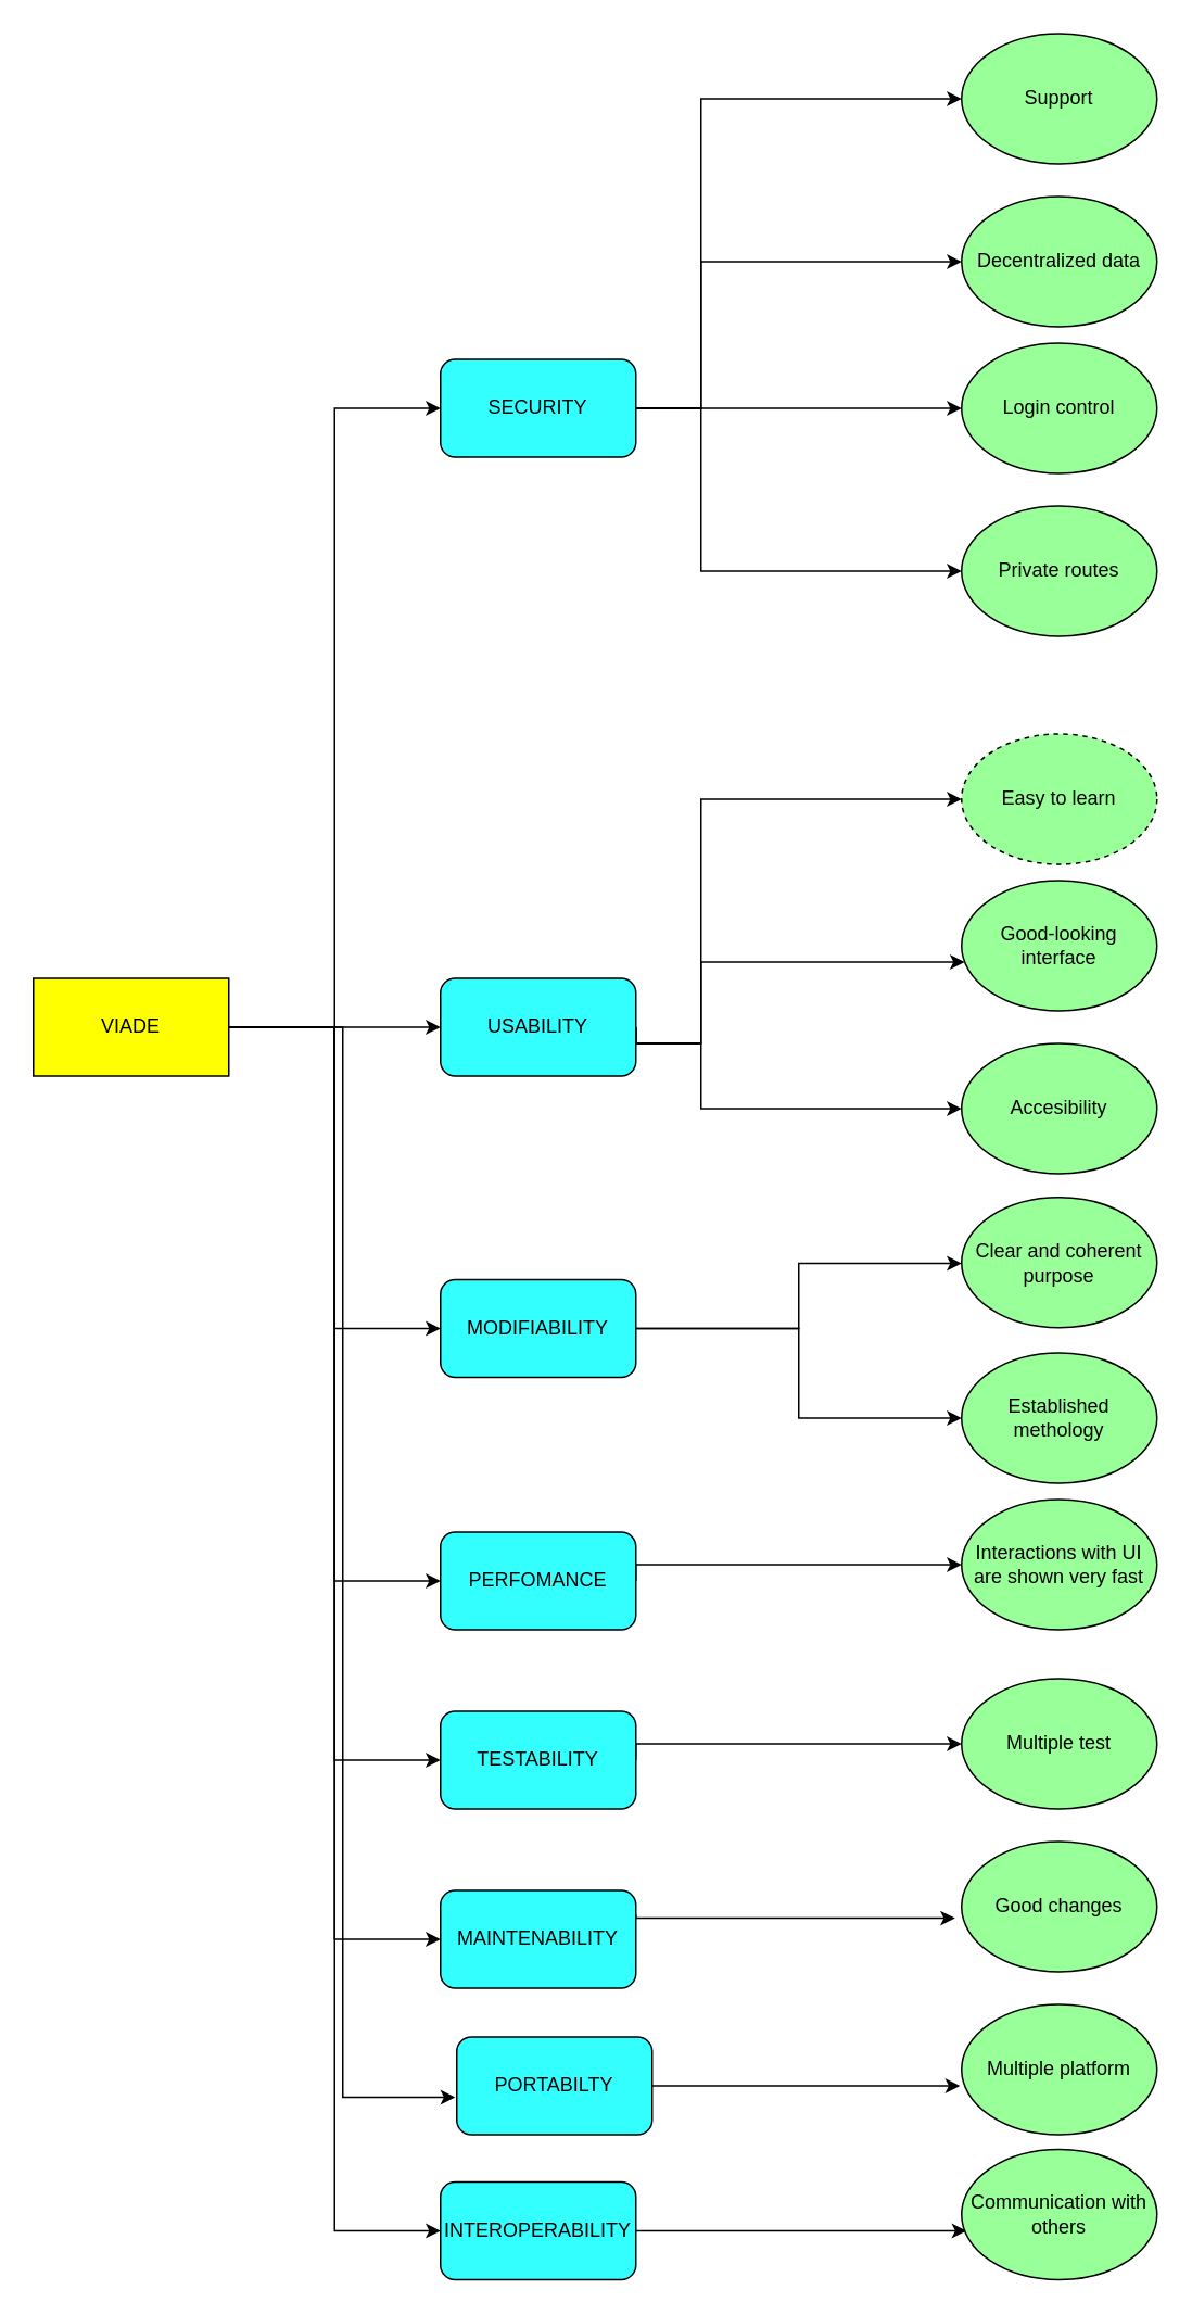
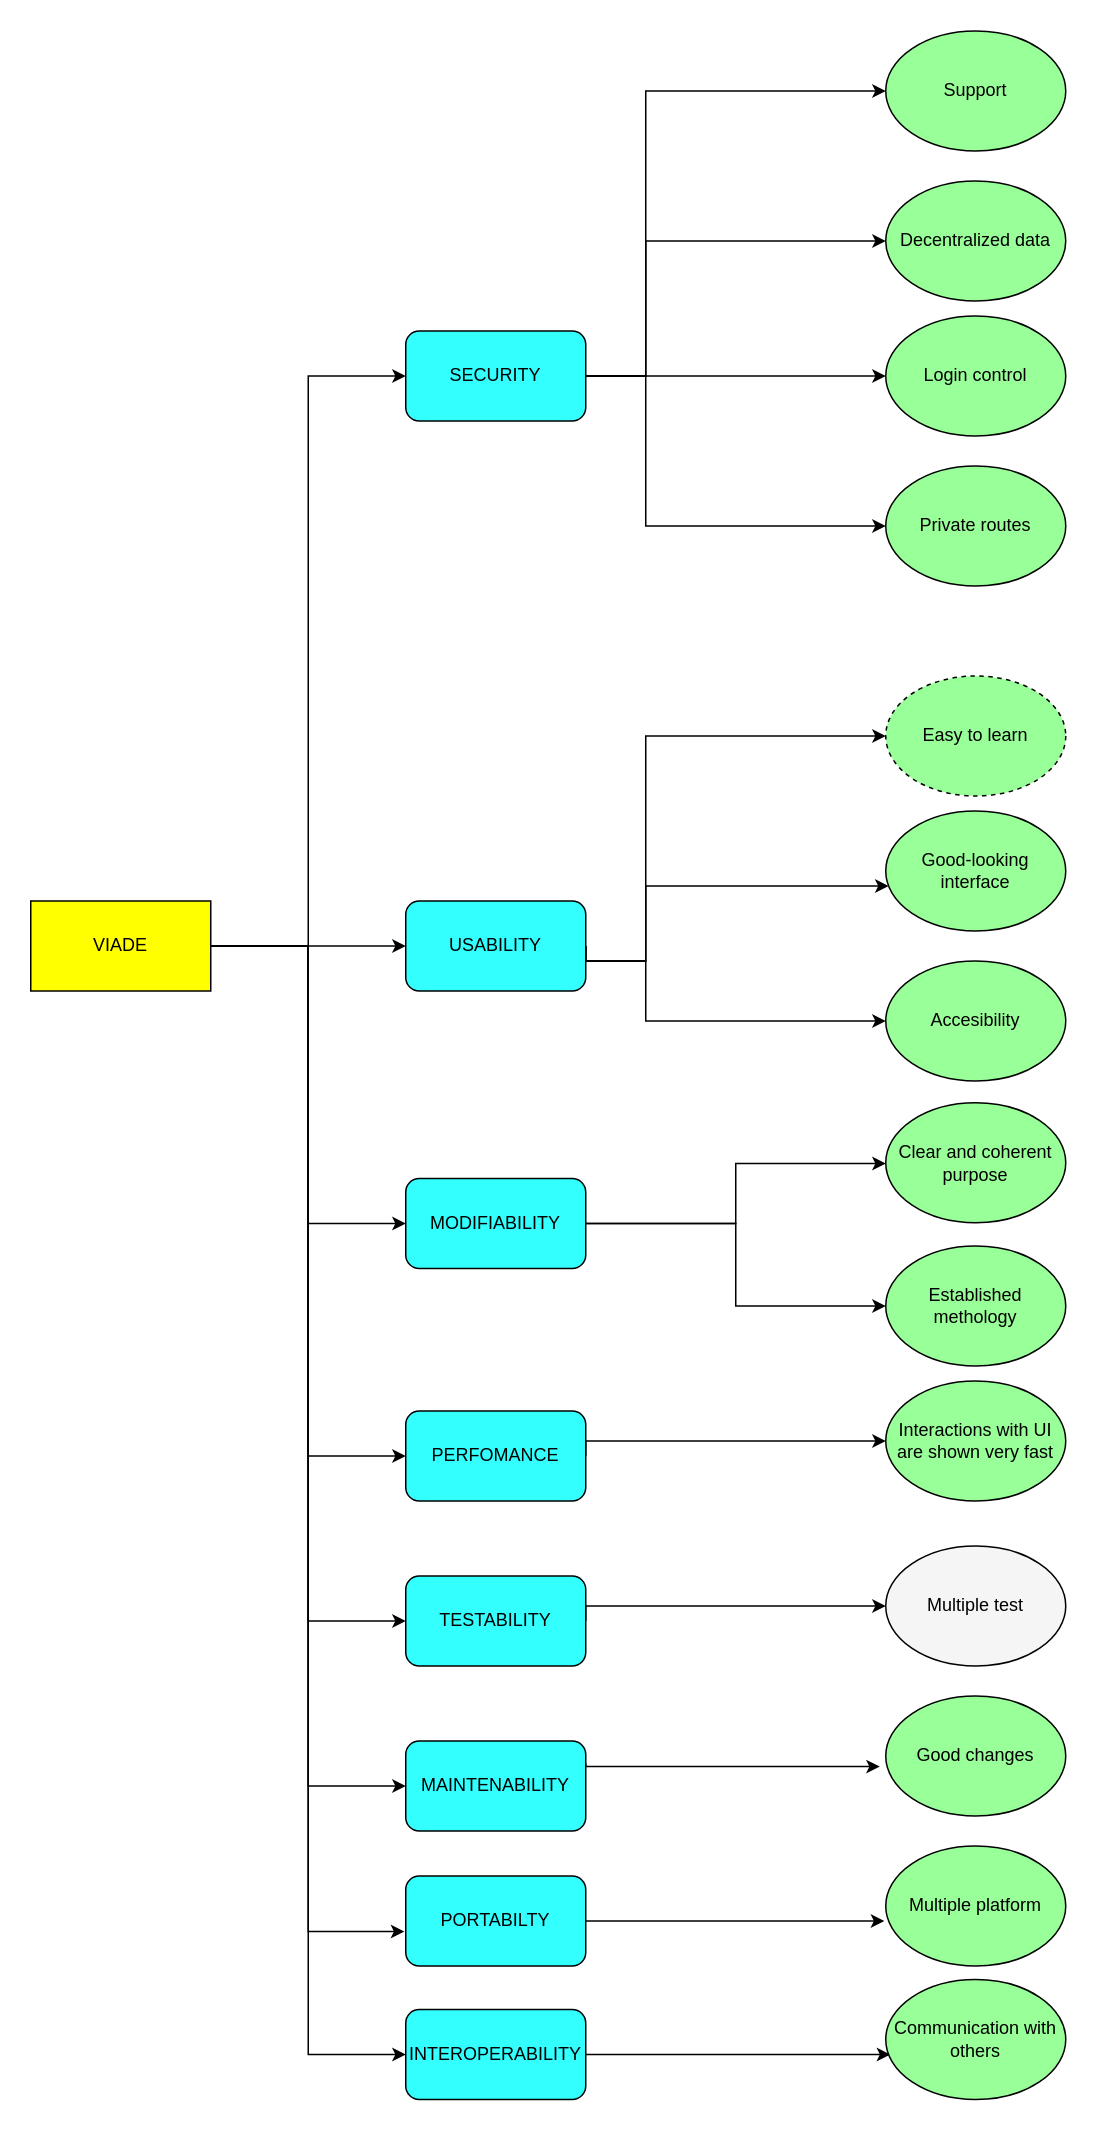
  <mxCell id="0" />
  <mxCell id="1" parent="0" />
  <mxCell id="2" style="edgeStyle=orthogonalEdgeStyle;rounded=0;orthogonalLoop=1;jettySize=auto;html=1;entryX=0;entryY=0.5;entryDx=0;entryDy=0;" edge="1" parent="1" source="6" target="33"><mxGeometry relative="1" as="geometry"><Array as="points"><mxPoint x="430" y="250" /><mxPoint x="430" y="60" /></Array></mxGeometry></mxCell>
  <mxCell id="3" style="edgeStyle=orthogonalEdgeStyle;rounded=0;orthogonalLoop=1;jettySize=auto;html=1;exitX=1;exitY=0.5;exitDx=0;exitDy=0;entryX=0;entryY=0.5;entryDx=0;entryDy=0;" edge="1" parent="1" source="6" target="35"><mxGeometry relative="1" as="geometry"><Array as="points"><mxPoint x="430" y="250" /><mxPoint x="430" y="160" /></Array></mxGeometry></mxCell>
  <mxCell id="4" style="edgeStyle=orthogonalEdgeStyle;rounded=0;orthogonalLoop=1;jettySize=auto;html=1;exitX=1;exitY=0.5;exitDx=0;exitDy=0;entryX=0;entryY=0.5;entryDx=0;entryDy=0;" edge="1" parent="1" source="6" target="34"><mxGeometry relative="1" as="geometry"><Array as="points"><mxPoint x="580" y="250" /></Array></mxGeometry></mxCell>
  <mxCell id="5" style="edgeStyle=orthogonalEdgeStyle;rounded=0;orthogonalLoop=1;jettySize=auto;html=1;exitX=1;exitY=0.5;exitDx=0;exitDy=0;" edge="1" parent="1" source="6" target="36"><mxGeometry relative="1" as="geometry"><Array as="points"><mxPoint x="430" y="250" /><mxPoint x="430" y="350" /></Array></mxGeometry></mxCell>
  <mxCell id="6" value="SECURITY" style="rounded=1;whiteSpace=wrap;html=1;fillColor=#33FFFF;" vertex="1" parent="1"><mxGeometry x="270" y="220" width="120" height="60" as="geometry" /></mxCell>
  <mxCell id="7" style="edgeStyle=orthogonalEdgeStyle;rounded=0;orthogonalLoop=1;jettySize=auto;html=1;exitX=1;exitY=0.5;exitDx=0;exitDy=0;entryX=0;entryY=0.5;entryDx=0;entryDy=0;" edge="1" parent="1" source="15" target="6"><mxGeometry relative="1" as="geometry" /></mxCell>
  <mxCell id="8" style="edgeStyle=orthogonalEdgeStyle;rounded=0;orthogonalLoop=1;jettySize=auto;html=1;exitX=1;exitY=0.5;exitDx=0;exitDy=0;entryX=0;entryY=0.5;entryDx=0;entryDy=0;" edge="1" parent="1" source="15" target="22"><mxGeometry relative="1" as="geometry" /></mxCell>
  <mxCell id="9" style="edgeStyle=orthogonalEdgeStyle;rounded=0;orthogonalLoop=1;jettySize=auto;html=1;exitX=1;exitY=0.5;exitDx=0;exitDy=0;entryX=0;entryY=0.5;entryDx=0;entryDy=0;" edge="1" parent="1" source="15" target="18"><mxGeometry relative="1" as="geometry" /></mxCell>
  <mxCell id="10" style="edgeStyle=orthogonalEdgeStyle;rounded=0;orthogonalLoop=1;jettySize=auto;html=1;exitX=1;exitY=0.5;exitDx=0;exitDy=0;entryX=0;entryY=0.5;entryDx=0;entryDy=0;" edge="1" parent="1" source="15" target="24"><mxGeometry relative="1" as="geometry" /></mxCell>
  <mxCell id="11" style="edgeStyle=orthogonalEdgeStyle;rounded=0;orthogonalLoop=1;jettySize=auto;html=1;exitX=1;exitY=0.5;exitDx=0;exitDy=0;entryX=0;entryY=0.5;entryDx=0;entryDy=0;" edge="1" parent="1" source="15" target="30"><mxGeometry relative="1" as="geometry" /></mxCell>
  <mxCell id="12" style="edgeStyle=orthogonalEdgeStyle;rounded=0;orthogonalLoop=1;jettySize=auto;html=1;exitX=1;exitY=0.5;exitDx=0;exitDy=0;entryX=0;entryY=0.5;entryDx=0;entryDy=0;" edge="1" parent="1" source="15" target="28"><mxGeometry relative="1" as="geometry" /></mxCell>
  <mxCell id="13" style="edgeStyle=orthogonalEdgeStyle;rounded=0;orthogonalLoop=1;jettySize=auto;html=1;exitX=1;exitY=0.5;exitDx=0;exitDy=0;entryX=-0.008;entryY=0.617;entryDx=0;entryDy=0;entryPerimeter=0;" edge="1" parent="1" source="15" target="26"><mxGeometry relative="1" as="geometry" /></mxCell>
  <mxCell id="14" style="edgeStyle=orthogonalEdgeStyle;rounded=0;orthogonalLoop=1;jettySize=auto;html=1;exitX=1;exitY=0.5;exitDx=0;exitDy=0;entryX=0;entryY=0.5;entryDx=0;entryDy=0;" edge="1" parent="1" source="15" target="32"><mxGeometry relative="1" as="geometry" /></mxCell>
  <mxCell id="15" value="VIADE" style="rounded=0;whiteSpace=wrap;html=1;fillColor=#FFFF00;" vertex="1" parent="1"><mxGeometry x="20" y="600" width="120" height="60" as="geometry" /></mxCell>
  <mxCell id="16" style="edgeStyle=orthogonalEdgeStyle;rounded=0;orthogonalLoop=1;jettySize=auto;html=1;exitX=1;exitY=0.5;exitDx=0;exitDy=0;" edge="1" parent="1" source="18" target="41"><mxGeometry relative="1" as="geometry"><Array as="points"><mxPoint x="490" y="815" /><mxPoint x="490" y="775" /></Array></mxGeometry></mxCell>
  <mxCell id="17" style="edgeStyle=orthogonalEdgeStyle;rounded=0;orthogonalLoop=1;jettySize=auto;html=1;exitX=1;exitY=0.5;exitDx=0;exitDy=0;entryX=0;entryY=0.5;entryDx=0;entryDy=0;" edge="1" parent="1" source="18" target="40"><mxGeometry relative="1" as="geometry" /></mxCell>
  <mxCell id="18" value="MODIFIABILITY" style="rounded=1;whiteSpace=wrap;html=1;fillColor=#33FFFF;" vertex="1" parent="1"><mxGeometry x="270" y="785" width="120" height="60" as="geometry" /></mxCell>
  <mxCell id="19" style="edgeStyle=orthogonalEdgeStyle;rounded=0;orthogonalLoop=1;jettySize=auto;html=1;exitX=1;exitY=0.5;exitDx=0;exitDy=0;entryX=0;entryY=0.5;entryDx=0;entryDy=0;" edge="1" parent="1" source="22" target="39"><mxGeometry relative="1" as="geometry"><Array as="points"><mxPoint x="390" y="640" /><mxPoint x="430" y="640" /><mxPoint x="430" y="490" /></Array></mxGeometry></mxCell>
  <mxCell id="20" style="edgeStyle=orthogonalEdgeStyle;rounded=0;orthogonalLoop=1;jettySize=auto;html=1;exitX=1;exitY=0.5;exitDx=0;exitDy=0;" edge="1" parent="1" source="22" target="38"><mxGeometry relative="1" as="geometry"><Array as="points"><mxPoint x="390" y="640" /><mxPoint x="430" y="640" /><mxPoint x="430" y="590" /></Array></mxGeometry></mxCell>
  <mxCell id="21" style="edgeStyle=orthogonalEdgeStyle;rounded=0;orthogonalLoop=1;jettySize=auto;html=1;exitX=1;exitY=0.5;exitDx=0;exitDy=0;entryX=0;entryY=0.5;entryDx=0;entryDy=0;" edge="1" parent="1" source="22" target="37"><mxGeometry relative="1" as="geometry"><Array as="points"><mxPoint x="390" y="640" /><mxPoint x="430" y="640" /><mxPoint x="430" y="680" /></Array></mxGeometry></mxCell>
  <mxCell id="22" value="USABILITY" style="rounded=1;whiteSpace=wrap;html=1;fillColor=#33FFFF;" vertex="1" parent="1"><mxGeometry x="270" y="600" width="120" height="60" as="geometry" /></mxCell>
  <mxCell id="23" style="edgeStyle=orthogonalEdgeStyle;rounded=0;orthogonalLoop=1;jettySize=auto;html=1;exitX=1;exitY=0.5;exitDx=0;exitDy=0;" edge="1" parent="1" source="24" target="42"><mxGeometry relative="1" as="geometry"><Array as="points"><mxPoint x="390" y="960" /></Array></mxGeometry></mxCell>
  <mxCell id="24" value="PERFOMANCE" style="rounded=1;whiteSpace=wrap;html=1;fillColor=#33FFFF;" vertex="1" parent="1"><mxGeometry x="270" y="940" width="120" height="60" as="geometry" /></mxCell>
  <mxCell id="25" value="" style="edgeStyle=orthogonalEdgeStyle;rounded=0;orthogonalLoop=1;jettySize=auto;html=1;entryX=-0.008;entryY=0.625;entryDx=0;entryDy=0;entryPerimeter=0;" edge="1" parent="1" source="26" target="45"><mxGeometry relative="1" as="geometry"><mxPoint x="470" y="1280" as="targetPoint" /></mxGeometry></mxCell>
- <mxCell id="26" value="PORTABILTY" style="rounded=1;whiteSpace=wrap;html=1;fillColor=#33FFFF;" vertex="1" parent="1"><mxGeometry x="280" y="1250" width="120" height="60" as="geometry" /></mxCell>
+ <mxCell id="26" value="PORTABILTY" style="rounded=1;whiteSpace=wrap;html=1;fillColor=#33FFFF;" vertex="1" parent="1"><mxGeometry x="270" y="1250" width="120" height="60" as="geometry" /></mxCell>
  <mxCell id="27" style="edgeStyle=orthogonalEdgeStyle;rounded=0;orthogonalLoop=1;jettySize=auto;html=1;exitX=1;exitY=0.25;exitDx=0;exitDy=0;entryX=-0.033;entryY=0.588;entryDx=0;entryDy=0;entryPerimeter=0;" edge="1" parent="1" source="28" target="46"><mxGeometry relative="1" as="geometry"><Array as="points"><mxPoint x="390" y="1177" /></Array></mxGeometry></mxCell>
  <mxCell id="28" value="MAINTENABILITY" style="rounded=1;whiteSpace=wrap;html=1;fillColor=#33FFFF;" vertex="1" parent="1"><mxGeometry x="270" y="1160" width="120" height="60" as="geometry" /></mxCell>
  <mxCell id="29" style="edgeStyle=orthogonalEdgeStyle;rounded=0;orthogonalLoop=1;jettySize=auto;html=1;exitX=1;exitY=0.5;exitDx=0;exitDy=0;entryX=0;entryY=0.5;entryDx=0;entryDy=0;" edge="1" parent="1" source="30" target="43"><mxGeometry relative="1" as="geometry"><Array as="points"><mxPoint x="390" y="1070" /></Array></mxGeometry></mxCell>
  <mxCell id="30" value="TESTABILITY" style="rounded=1;whiteSpace=wrap;html=1;fillColor=#33FFFF;" vertex="1" parent="1"><mxGeometry x="270" y="1050" width="120" height="60" as="geometry" /></mxCell>
  <mxCell id="31" style="edgeStyle=orthogonalEdgeStyle;rounded=0;orthogonalLoop=1;jettySize=auto;html=1;exitX=1;exitY=0.5;exitDx=0;exitDy=0;entryX=0.025;entryY=0.625;entryDx=0;entryDy=0;entryPerimeter=0;" edge="1" parent="1" source="32" target="44"><mxGeometry relative="1" as="geometry" /></mxCell>
  <mxCell id="32" value="INTEROPERABILITY" style="rounded=1;whiteSpace=wrap;html=1;fillColor=#33FFFF;" vertex="1" parent="1"><mxGeometry x="270" y="1339" width="120" height="60" as="geometry" /></mxCell>
  <mxCell id="33" value="Support" style="ellipse;whiteSpace=wrap;html=1;fillColor=#99FF99;" vertex="1" parent="1"><mxGeometry x="590" y="20" width="120" height="80" as="geometry" /></mxCell>
  <mxCell id="34" value="Login control" style="ellipse;whiteSpace=wrap;html=1;fillColor=#99FF99;" vertex="1" parent="1"><mxGeometry x="590" y="210" width="120" height="80" as="geometry" /></mxCell>
  <mxCell id="35" value="Decentralized data" style="ellipse;whiteSpace=wrap;html=1;fillColor=#99FF99;" vertex="1" parent="1"><mxGeometry x="590" y="120" width="120" height="80" as="geometry" /></mxCell>
  <mxCell id="36" value="Private routes" style="ellipse;whiteSpace=wrap;html=1;fillColor=#99FF99;" vertex="1" parent="1"><mxGeometry x="590" y="310" width="120" height="80" as="geometry" /></mxCell>
  <mxCell id="37" value="Accesibility" style="ellipse;whiteSpace=wrap;html=1;fillColor=#99FF99;" vertex="1" parent="1"><mxGeometry x="590" y="640" width="120" height="80" as="geometry" /></mxCell>
  <mxCell id="38" value="Good-looking interface" style="ellipse;whiteSpace=wrap;html=1;fillColor=#99FF99;" vertex="1" parent="1"><mxGeometry x="590" y="540" width="120" height="80" as="geometry" /></mxCell>
  <mxCell id="39" value="Easy to learn" style="ellipse;whiteSpace=wrap;html=1;fillColor=#99FF99;dashed=1;" vertex="1" parent="1"><mxGeometry x="590" y="450" width="120" height="80" as="geometry" /></mxCell>
  <mxCell id="40" value="Established methology" style="ellipse;whiteSpace=wrap;html=1;fillColor=#99FF99;" vertex="1" parent="1"><mxGeometry x="590" y="830" width="120" height="80" as="geometry" /></mxCell>
  <mxCell id="41" value="Clear and coherent purpose" style="ellipse;whiteSpace=wrap;html=1;fillColor=#99FF99;" vertex="1" parent="1"><mxGeometry x="590" y="734.5" width="120" height="80" as="geometry" /></mxCell>
  <mxCell id="42" value="Interactions with UI are shown very fast" style="ellipse;whiteSpace=wrap;html=1;fillColor=#99FF99;" vertex="1" parent="1"><mxGeometry x="590" y="920" width="120" height="80" as="geometry" /></mxCell>
- <mxCell id="43" value="Multiple test" style="ellipse;whiteSpace=wrap;html=1;fillColor=#99FF99;" vertex="1" parent="1"><mxGeometry x="590" y="1030" width="120" height="80" as="geometry" /></mxCell>
+ <mxCell id="43" value="Multiple test" style="ellipse;whiteSpace=wrap;html=1;fillColor=#f5f5f5;" vertex="1" parent="1"><mxGeometry x="590" y="1030" width="120" height="80" as="geometry" /></mxCell>
  <mxCell id="44" value="Communication with others" style="ellipse;whiteSpace=wrap;html=1;fillColor=#99FF99;" vertex="1" parent="1"><mxGeometry x="590" y="1319" width="120" height="80" as="geometry" /></mxCell>
  <mxCell id="45" value="Multiple platform" style="ellipse;whiteSpace=wrap;html=1;fillColor=#99FF99;" vertex="1" parent="1"><mxGeometry x="590" y="1230" width="120" height="80" as="geometry" /></mxCell>
  <mxCell id="46" value="Good changes" style="ellipse;whiteSpace=wrap;html=1;fillColor=#99FF99;" vertex="1" parent="1"><mxGeometry x="590" y="1130" width="120" height="80" as="geometry" /></mxCell>
